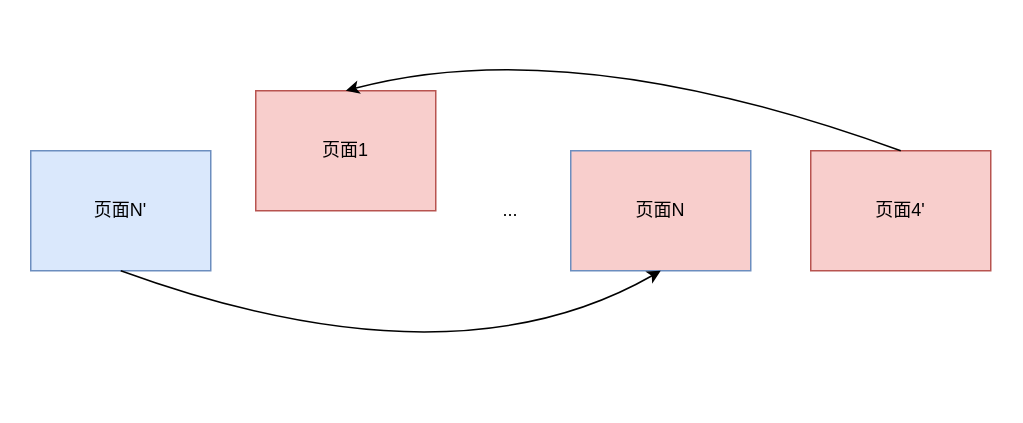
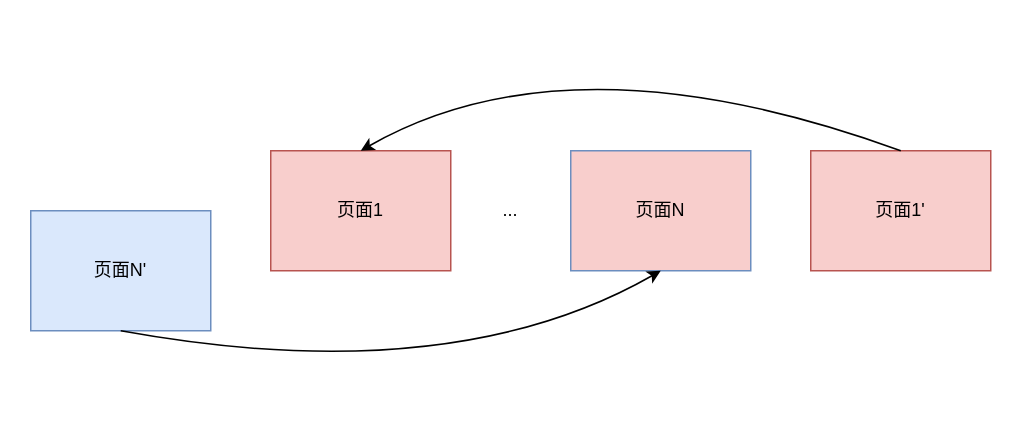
  <mxCell id="0" />
  <mxCell id="1" parent="0" />
- <mxCell id="2" value="页面1" style="rounded=0;whiteSpace=wrap;html=1;fillColor=#f8cecc;strokeColor=#b85450;" vertex="1" parent="1"><mxGeometry x="170" y="60" width="120" height="80" as="geometry" /></mxCell>
+ <mxCell id="2" value="页面1" style="rounded=0;whiteSpace=wrap;html=1;fillColor=#f8cecc;strokeColor=#b85450;" vertex="1" parent="1"><mxGeometry x="180" y="100" width="120" height="80" as="geometry" /></mxCell>
  <mxCell id="3" value="页面N" style="rounded=0;whiteSpace=wrap;html=1;fillColor=#f8cecc;strokeColor=#6c8ebf;" vertex="1" parent="1"><mxGeometry x="380" y="100" width="120" height="80" as="geometry" /></mxCell>
  <mxCell id="4" value="..." style="text;html=1;strokeColor=none;fillColor=none;align=center;verticalAlign=middle;whiteSpace=wrap;rounded=0;" vertex="1" parent="1"><mxGeometry x="320" y="130" width="40" height="20" as="geometry" /></mxCell>
- <mxCell id="5" value="页面N'" style="rounded=0;whiteSpace=wrap;html=1;fillColor=#dae8fc;strokeColor=#6c8ebf;" vertex="1" parent="1"><mxGeometry x="20" y="100" width="120" height="80" as="geometry" /></mxCell>
- <mxCell id="6" value="页面4'" style="rounded=0;whiteSpace=wrap;html=1;fillColor=#f8cecc;strokeColor=#b85450;" vertex="1" parent="1"><mxGeometry x="540" y="100" width="120" height="80" as="geometry" /></mxCell>
+ <mxCell id="5" value="页面N'" style="rounded=0;whiteSpace=wrap;html=1;fillColor=#dae8fc;strokeColor=#6c8ebf;" vertex="1" parent="1"><mxGeometry x="20" y="140" width="120" height="80" as="geometry" /></mxCell>
+ <mxCell id="6" value="页面1'" style="rounded=0;whiteSpace=wrap;html=1;fillColor=#f8cecc;strokeColor=#b85450;" vertex="1" parent="1"><mxGeometry x="540" y="100" width="120" height="80" as="geometry" /></mxCell>
  <mxCell id="7" value="" style="curved=1;endArrow=classic;html=1;exitX=0.5;exitY=1;exitDx=0;exitDy=0;entryX=0.5;entryY=1;entryDx=0;entryDy=0;" edge="1" parent="1" source="5" target="3"><mxGeometry width="50" height="50" relative="1" as="geometry"><mxPoint x="370" y="260" as="sourcePoint" /><mxPoint x="550" y="260" as="targetPoint" /><Array as="points"><mxPoint x="300" y="260" /></Array></mxGeometry></mxCell>
  <mxCell id="8" value="" style="curved=1;endArrow=classic;html=1;exitX=0.5;exitY=0;exitDx=0;exitDy=0;entryX=0.5;entryY=0;entryDx=0;entryDy=0;" edge="1" parent="1" source="6" target="2"><mxGeometry width="50" height="50" relative="1" as="geometry"><mxPoint x="130" y="-40" as="sourcePoint" /><mxPoint x="650" y="-40" as="targetPoint" /><Array as="points"><mxPoint x="380" y="20" /></Array></mxGeometry></mxCell>
